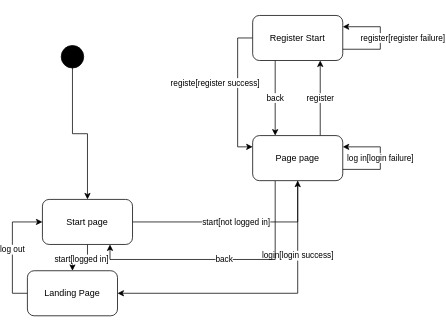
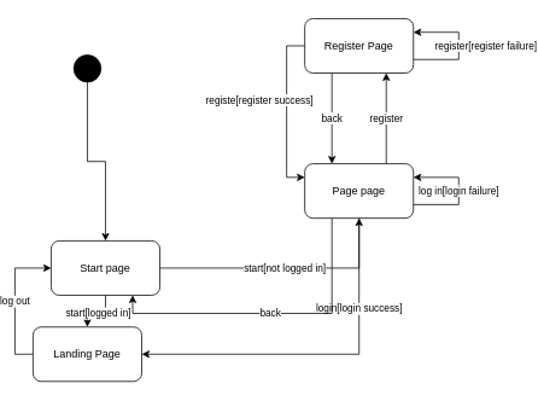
  <mxCell id="0" />
  <mxCell id="1" parent="0" />
  <mxCell id="2" value="start[logged in]" style="edgeStyle=orthogonalEdgeStyle;rounded=0;orthogonalLoop=1;jettySize=auto;html=1;" edge="1" parent="1" source="4" target="13"><mxGeometry relative="1" as="geometry" /></mxCell>
  <mxCell id="3" value="start[not logged in]" style="edgeStyle=orthogonalEdgeStyle;rounded=0;orthogonalLoop=1;jettySize=auto;html=1;" edge="1" parent="1" source="4" target="8"><mxGeometry relative="1" as="geometry" /></mxCell>
  <mxCell id="4" value="Start page" style="rounded=1;whiteSpace=wrap;html=1;" vertex="1" parent="1"><mxGeometry x="40" y="265" width="120" height="60" as="geometry" /></mxCell>
  <mxCell id="5" value="register" style="edgeStyle=orthogonalEdgeStyle;rounded=0;orthogonalLoop=1;jettySize=auto;html=1;exitX=0.75;exitY=0;exitDx=0;exitDy=0;entryX=0.75;entryY=1;entryDx=0;entryDy=0;" edge="1" parent="1" source="8" target="11"><mxGeometry relative="1" as="geometry" /></mxCell>
  <mxCell id="6" value="login[login success]" style="edgeStyle=orthogonalEdgeStyle;rounded=0;orthogonalLoop=1;jettySize=auto;html=1;exitX=0.5;exitY=1;exitDx=0;exitDy=0;entryX=1;entryY=0.5;entryDx=0;entryDy=0;" edge="1" parent="1" source="8" target="13"><mxGeometry x="-0.487" relative="1" as="geometry"><mxPoint as="offset" /></mxGeometry></mxCell>
  <mxCell id="7" value="back" style="edgeStyle=orthogonalEdgeStyle;rounded=0;orthogonalLoop=1;jettySize=auto;html=1;exitX=0.25;exitY=1;exitDx=0;exitDy=0;entryX=0.75;entryY=1;entryDx=0;entryDy=0;" edge="1" parent="1" source="8" target="4"><mxGeometry relative="1" as="geometry" /></mxCell>
  <mxCell id="8" value="Page page" style="rounded=1;whiteSpace=wrap;html=1;" vertex="1" parent="1"><mxGeometry x="320" y="180" width="120" height="60" as="geometry" /></mxCell>
  <mxCell id="9" value="back" style="edgeStyle=orthogonalEdgeStyle;rounded=0;orthogonalLoop=1;jettySize=auto;html=1;exitX=0.25;exitY=1;exitDx=0;exitDy=0;entryX=0.25;entryY=0;entryDx=0;entryDy=0;" edge="1" parent="1" source="11" target="8"><mxGeometry relative="1" as="geometry" /></mxCell>
  <mxCell id="10" value="registe[register success]" style="edgeStyle=orthogonalEdgeStyle;rounded=0;orthogonalLoop=1;jettySize=auto;html=1;exitX=0;exitY=0.5;exitDx=0;exitDy=0;entryX=0;entryY=0.25;entryDx=0;entryDy=0;" edge="1" parent="1" source="11" target="8"><mxGeometry x="-0.135" y="-30" relative="1" as="geometry"><mxPoint as="offset" /></mxGeometry></mxCell>
- <mxCell id="11" value="Register Start" style="rounded=1;whiteSpace=wrap;html=1;" vertex="1" parent="1"><mxGeometry x="320" y="20" width="120" height="60" as="geometry" /></mxCell>
+ <mxCell id="11" value="Register Page" style="rounded=1;whiteSpace=wrap;html=1;" vertex="1" parent="1"><mxGeometry x="320" y="20" width="120" height="60" as="geometry" /></mxCell>
  <mxCell id="12" value="log out" style="edgeStyle=orthogonalEdgeStyle;rounded=0;orthogonalLoop=1;jettySize=auto;html=1;exitX=0;exitY=0.5;exitDx=0;exitDy=0;entryX=0;entryY=0.5;entryDx=0;entryDy=0;" edge="1" parent="1" source="13" target="4"><mxGeometry relative="1" as="geometry" /></mxCell>
  <mxCell id="13" value="Landing Page" style="rounded=1;whiteSpace=wrap;html=1;" vertex="1" parent="1"><mxGeometry x="20" y="360" width="120" height="60" as="geometry" /></mxCell>
  <mxCell id="14" value="" style="edgeStyle=orthogonalEdgeStyle;rounded=0;orthogonalLoop=1;jettySize=auto;html=1;" edge="1" parent="1" source="15" target="4"><mxGeometry relative="1" as="geometry" /></mxCell>
  <mxCell id="15" value="" style="ellipse;whiteSpace=wrap;html=1;aspect=fixed;fillColor=#000000;" vertex="1" parent="1"><mxGeometry x="65" y="60" width="30" height="30" as="geometry" /></mxCell>
  <mxCell id="16" value="log in[login failure]" style="edgeStyle=orthogonalEdgeStyle;rounded=0;orthogonalLoop=1;jettySize=auto;html=1;exitX=1;exitY=0.75;exitDx=0;exitDy=0;entryX=1;entryY=0.25;entryDx=0;entryDy=0;" edge="1" parent="1" source="8" target="8"><mxGeometry relative="1" as="geometry"><Array as="points"><mxPoint x="490" y="225" /><mxPoint x="490" y="195" /></Array></mxGeometry></mxCell>
  <mxCell id="17" value="register[register failure]" style="edgeStyle=orthogonalEdgeStyle;rounded=0;orthogonalLoop=1;jettySize=auto;html=1;exitX=1;exitY=0.75;exitDx=0;exitDy=0;entryX=1;entryY=0.25;entryDx=0;entryDy=0;" edge="1" parent="1" source="11" target="11"><mxGeometry y="-30" relative="1" as="geometry"><Array as="points"><mxPoint x="490" y="65" /><mxPoint x="490" y="35" /></Array><mxPoint as="offset" /></mxGeometry></mxCell>
